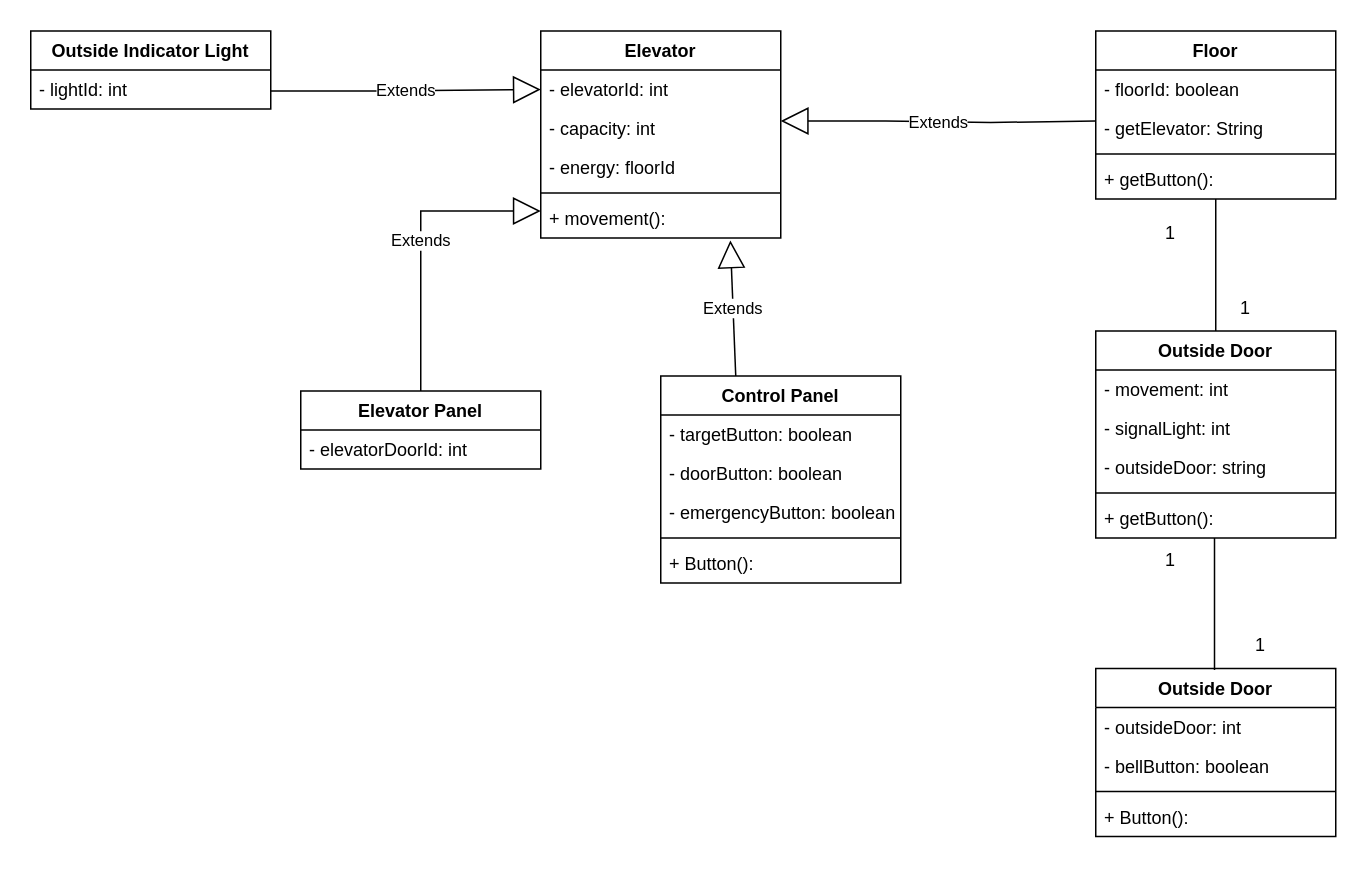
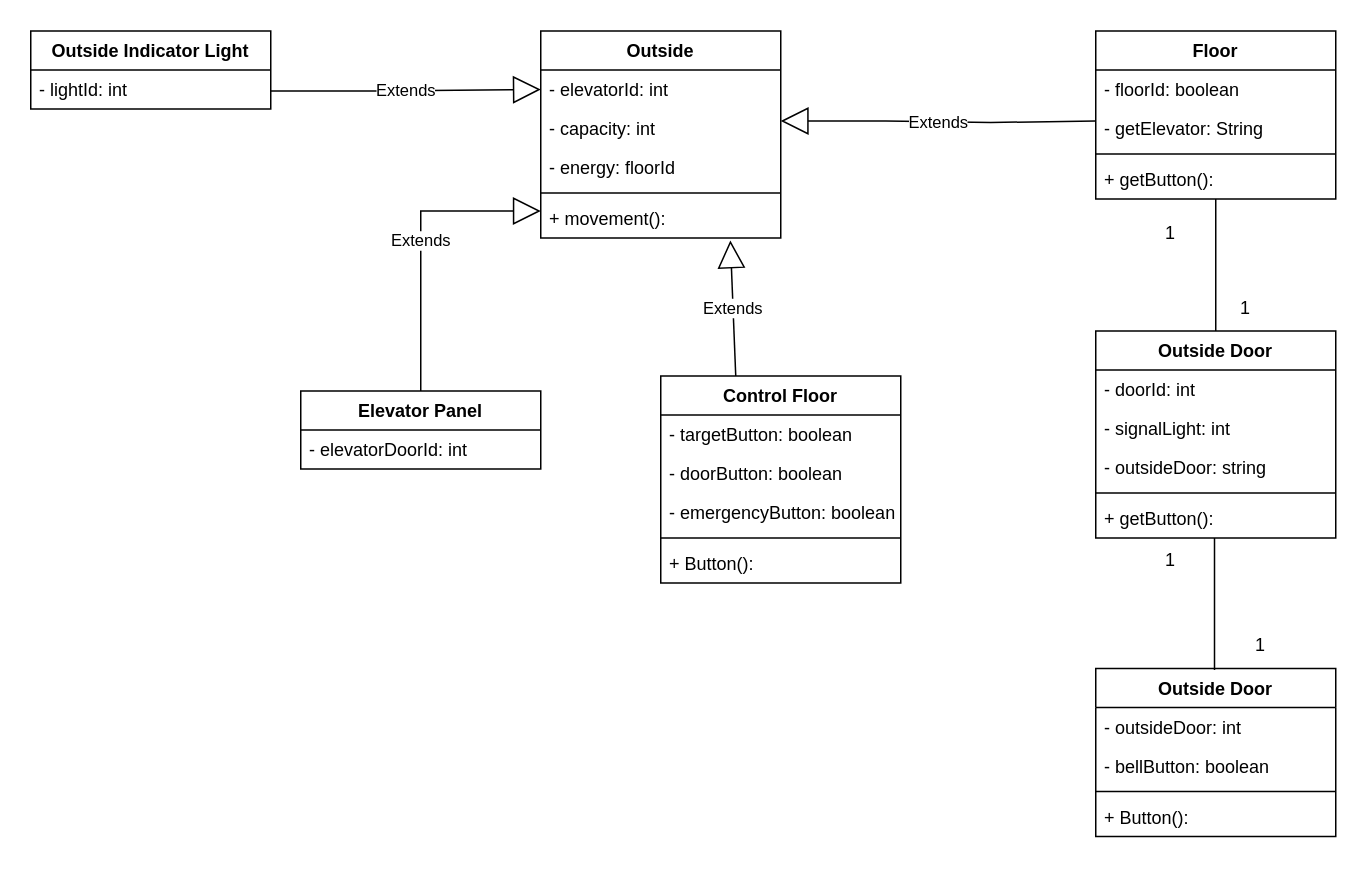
  <mxCell id="0" />
  <mxCell id="1" parent="0" />
- <mxCell id="2" value="Elevator" style="swimlane;fontStyle=1;align=center;verticalAlign=top;childLayout=stackLayout;horizontal=1;startSize=26;horizontalStack=0;resizeParent=1;resizeParentMax=0;resizeLast=0;collapsible=1;marginBottom=0;" vertex="1" parent="1"><mxGeometry x="360" y="20" width="160" height="138" as="geometry"><mxRectangle x="470" y="40" width="90" height="30" as="alternateBounds" /></mxGeometry></mxCell>
+ <mxCell id="2" value="Outside" style="swimlane;fontStyle=1;align=center;verticalAlign=top;childLayout=stackLayout;horizontal=1;startSize=26;horizontalStack=0;resizeParent=1;resizeParentMax=0;resizeLast=0;collapsible=1;marginBottom=0;" vertex="1" parent="1"><mxGeometry x="360" y="20" width="160" height="138" as="geometry"><mxRectangle x="470" y="40" width="90" height="30" as="alternateBounds" /></mxGeometry></mxCell>
  <mxCell id="3" value="- elevatorId: int" style="text;strokeColor=none;fillColor=none;align=left;verticalAlign=top;spacingLeft=4;spacingRight=4;overflow=hidden;rotatable=0;points=[[0,0.5],[1,0.5]];portConstraint=eastwest;" vertex="1" parent="2"><mxGeometry y="26" width="160" height="26" as="geometry" /></mxCell>
  <mxCell id="4" value="- capacity: int" style="text;strokeColor=none;fillColor=none;align=left;verticalAlign=top;spacingLeft=4;spacingRight=4;overflow=hidden;rotatable=0;points=[[0,0.5],[1,0.5]];portConstraint=eastwest;" vertex="1" parent="2"><mxGeometry y="52" width="160" height="26" as="geometry" /></mxCell>
  <mxCell id="5" value="- energy: floorId" style="text;strokeColor=none;fillColor=none;align=left;verticalAlign=top;spacingLeft=4;spacingRight=4;overflow=hidden;rotatable=0;points=[[0,0.5],[1,0.5]];portConstraint=eastwest;" vertex="1" parent="2"><mxGeometry y="78" width="160" height="26" as="geometry" /></mxCell>
  <mxCell id="6" value="" style="line;strokeWidth=1;fillColor=none;align=left;verticalAlign=middle;spacingTop=-1;spacingLeft=3;spacingRight=3;rotatable=0;labelPosition=right;points=[];portConstraint=eastwest;strokeColor=inherit;" vertex="1" parent="2"><mxGeometry y="104" width="160" height="8" as="geometry" /></mxCell>
  <mxCell id="7" value="+ movement(): " style="text;strokeColor=none;fillColor=none;align=left;verticalAlign=top;spacingLeft=4;spacingRight=4;overflow=hidden;rotatable=0;points=[[0,0.5],[1,0.5]];portConstraint=eastwest;" vertex="1" parent="2"><mxGeometry y="112" width="160" height="26" as="geometry" /></mxCell>
  <mxCell id="8" value="Outside Indicator Light" style="swimlane;fontStyle=1;align=center;verticalAlign=top;childLayout=stackLayout;horizontal=1;startSize=26;horizontalStack=0;resizeParent=1;resizeParentMax=0;resizeLast=0;collapsible=1;marginBottom=0;" vertex="1" parent="1"><mxGeometry x="20" y="20" width="160" height="52" as="geometry" /></mxCell>
  <mxCell id="9" value="- lightId: int" style="text;strokeColor=none;fillColor=none;align=left;verticalAlign=top;spacingLeft=4;spacingRight=4;overflow=hidden;rotatable=0;points=[[0,0.5],[1,0.5]];portConstraint=eastwest;" vertex="1" parent="8"><mxGeometry y="26" width="160" height="26" as="geometry" /></mxCell>
  <mxCell id="10" value="Extends" style="endArrow=block;endSize=16;endFill=0;html=1;rounded=0;entryX=0;entryY=0.5;entryDx=0;entryDy=0;" edge="1" parent="1" target="3"><mxGeometry width="160" relative="1" as="geometry"><mxPoint x="180" y="60" as="sourcePoint" /><mxPoint x="340" y="60" as="targetPoint" /><Array as="points"><mxPoint x="250" y="60" /></Array></mxGeometry></mxCell>
  <mxCell id="11" value="Extends" style="endArrow=block;endSize=16;endFill=0;html=1;rounded=0;" edge="1" parent="1"><mxGeometry width="160" relative="1" as="geometry"><mxPoint x="730" y="80" as="sourcePoint" /><mxPoint x="520" y="80" as="targetPoint" /><Array as="points"><mxPoint x="660" y="81" /><mxPoint x="590" y="80" /></Array></mxGeometry></mxCell>
  <mxCell id="12" value="Floor" style="swimlane;fontStyle=1;align=center;verticalAlign=top;childLayout=stackLayout;horizontal=1;startSize=26;horizontalStack=0;resizeParent=1;resizeParentMax=0;resizeLast=0;collapsible=1;marginBottom=0;" vertex="1" parent="1"><mxGeometry x="730" y="20" width="160" height="112" as="geometry"><mxRectangle x="470" y="40" width="90" height="30" as="alternateBounds" /></mxGeometry></mxCell>
  <mxCell id="13" value="- floorId: boolean" style="text;strokeColor=none;fillColor=none;align=left;verticalAlign=top;spacingLeft=4;spacingRight=4;overflow=hidden;rotatable=0;points=[[0,0.5],[1,0.5]];portConstraint=eastwest;" vertex="1" parent="12"><mxGeometry y="26" width="160" height="26" as="geometry" /></mxCell>
  <mxCell id="14" value="- getElevator: String" style="text;strokeColor=none;fillColor=none;align=left;verticalAlign=top;spacingLeft=4;spacingRight=4;overflow=hidden;rotatable=0;points=[[0,0.5],[1,0.5]];portConstraint=eastwest;" vertex="1" parent="12"><mxGeometry y="52" width="160" height="26" as="geometry" /></mxCell>
  <mxCell id="15" value="" style="line;strokeWidth=1;fillColor=none;align=left;verticalAlign=middle;spacingTop=-1;spacingLeft=3;spacingRight=3;rotatable=0;labelPosition=right;points=[];portConstraint=eastwest;strokeColor=inherit;" vertex="1" parent="12"><mxGeometry y="78" width="160" height="8" as="geometry" /></mxCell>
  <mxCell id="16" value="+ getButton(): " style="text;strokeColor=none;fillColor=none;align=left;verticalAlign=top;spacingLeft=4;spacingRight=4;overflow=hidden;rotatable=0;points=[[0,0.5],[1,0.5]];portConstraint=eastwest;" vertex="1" parent="12"><mxGeometry y="86" width="160" height="26" as="geometry" /></mxCell>
  <mxCell id="17" value="Outside Door" style="swimlane;fontStyle=1;align=center;verticalAlign=top;childLayout=stackLayout;horizontal=1;startSize=26;horizontalStack=0;resizeParent=1;resizeParentMax=0;resizeLast=0;collapsible=1;marginBottom=0;" vertex="1" parent="1"><mxGeometry x="730" y="220" width="160" height="138" as="geometry"><mxRectangle x="470" y="40" width="90" height="30" as="alternateBounds" /></mxGeometry></mxCell>
- <mxCell id="18" value="- movement: int" style="text;strokeColor=none;fillColor=none;align=left;verticalAlign=top;spacingLeft=4;spacingRight=4;overflow=hidden;rotatable=0;points=[[0,0.5],[1,0.5]];portConstraint=eastwest;" vertex="1" parent="17"><mxGeometry y="26" width="160" height="26" as="geometry" /></mxCell>
+ <mxCell id="18" value="- doorId: int" style="text;strokeColor=none;fillColor=none;align=left;verticalAlign=top;spacingLeft=4;spacingRight=4;overflow=hidden;rotatable=0;points=[[0,0.5],[1,0.5]];portConstraint=eastwest;" vertex="1" parent="17"><mxGeometry y="26" width="160" height="26" as="geometry" /></mxCell>
  <mxCell id="19" value="- signalLight: int" style="text;strokeColor=none;fillColor=none;align=left;verticalAlign=top;spacingLeft=4;spacingRight=4;overflow=hidden;rotatable=0;points=[[0,0.5],[1,0.5]];portConstraint=eastwest;" vertex="1" parent="17"><mxGeometry y="52" width="160" height="26" as="geometry" /></mxCell>
  <mxCell id="20" value="- outsideDoor: string" style="text;strokeColor=none;fillColor=none;align=left;verticalAlign=top;spacingLeft=4;spacingRight=4;overflow=hidden;rotatable=0;points=[[0,0.5],[1,0.5]];portConstraint=eastwest;" vertex="1" parent="17"><mxGeometry y="78" width="160" height="26" as="geometry" /></mxCell>
  <mxCell id="21" value="" style="line;strokeWidth=1;fillColor=none;align=left;verticalAlign=middle;spacingTop=-1;spacingLeft=3;spacingRight=3;rotatable=0;labelPosition=right;points=[];portConstraint=eastwest;strokeColor=inherit;" vertex="1" parent="17"><mxGeometry y="104" width="160" height="8" as="geometry" /></mxCell>
  <mxCell id="22" value="+ getButton(): " style="text;strokeColor=none;fillColor=none;align=left;verticalAlign=top;spacingLeft=4;spacingRight=4;overflow=hidden;rotatable=0;points=[[0,0.5],[1,0.5]];portConstraint=eastwest;" vertex="1" parent="17"><mxGeometry y="112" width="160" height="26" as="geometry" /></mxCell>
  <mxCell id="23" value="Outside Door" style="swimlane;fontStyle=1;align=center;verticalAlign=top;childLayout=stackLayout;horizontal=1;startSize=26;horizontalStack=0;resizeParent=1;resizeParentMax=0;resizeLast=0;collapsible=1;marginBottom=0;" vertex="1" parent="1"><mxGeometry x="730" y="445" width="160" height="112" as="geometry"><mxRectangle x="470" y="40" width="90" height="30" as="alternateBounds" /></mxGeometry></mxCell>
  <mxCell id="24" value="- outsideDoor: int" style="text;strokeColor=none;fillColor=none;align=left;verticalAlign=top;spacingLeft=4;spacingRight=4;overflow=hidden;rotatable=0;points=[[0,0.5],[1,0.5]];portConstraint=eastwest;" vertex="1" parent="23"><mxGeometry y="26" width="160" height="26" as="geometry" /></mxCell>
  <mxCell id="25" value="- bellButton: boolean" style="text;strokeColor=none;fillColor=none;align=left;verticalAlign=top;spacingLeft=4;spacingRight=4;overflow=hidden;rotatable=0;points=[[0,0.5],[1,0.5]];portConstraint=eastwest;" vertex="1" parent="23"><mxGeometry y="52" width="160" height="26" as="geometry" /></mxCell>
  <mxCell id="26" value="" style="line;strokeWidth=1;fillColor=none;align=left;verticalAlign=middle;spacingTop=-1;spacingLeft=3;spacingRight=3;rotatable=0;labelPosition=right;points=[];portConstraint=eastwest;strokeColor=inherit;" vertex="1" parent="23"><mxGeometry y="78" width="160" height="8" as="geometry" /></mxCell>
  <mxCell id="27" value="+ Button(): " style="text;strokeColor=none;fillColor=none;align=left;verticalAlign=top;spacingLeft=4;spacingRight=4;overflow=hidden;rotatable=0;points=[[0,0.5],[1,0.5]];portConstraint=eastwest;" vertex="1" parent="23"><mxGeometry y="86" width="160" height="26" as="geometry" /></mxCell>
  <mxCell id="28" value="" style="endArrow=none;html=1;rounded=0;" edge="1" parent="1" source="17"><mxGeometry width="50" height="50" relative="1" as="geometry"><mxPoint x="760" y="182" as="sourcePoint" /><mxPoint x="810" y="132" as="targetPoint" /></mxGeometry></mxCell>
  <mxCell id="29" value="1" style="text;html=1;strokeColor=none;fillColor=none;align=center;verticalAlign=middle;whiteSpace=wrap;rounded=0;" vertex="1" parent="1"><mxGeometry x="750" y="140" width="60" height="30" as="geometry" /></mxCell>
  <mxCell id="30" value="1" style="text;html=1;strokeColor=none;fillColor=none;align=center;verticalAlign=middle;whiteSpace=wrap;rounded=0;" vertex="1" parent="1"><mxGeometry x="800" y="190" width="60" height="30" as="geometry" /></mxCell>
  <mxCell id="31" value="1" style="text;html=1;strokeColor=none;fillColor=none;align=center;verticalAlign=middle;whiteSpace=wrap;rounded=0;" vertex="1" parent="1"><mxGeometry x="750" y="358" width="60" height="30" as="geometry" /></mxCell>
  <mxCell id="32" value="1" style="text;html=1;strokeColor=none;fillColor=none;align=center;verticalAlign=middle;whiteSpace=wrap;rounded=0;" vertex="1" parent="1"><mxGeometry x="810" y="415" width="60" height="30" as="geometry" /></mxCell>
  <mxCell id="33" value="" style="endArrow=none;html=1;rounded=0;" edge="1" parent="1"><mxGeometry width="50" height="50" relative="1" as="geometry"><mxPoint x="809.17" y="446" as="sourcePoint" /><mxPoint x="809.17" y="358" as="targetPoint" /></mxGeometry></mxCell>
- <mxCell id="34" value="Control Panel" style="swimlane;fontStyle=1;align=center;verticalAlign=top;childLayout=stackLayout;horizontal=1;startSize=26;horizontalStack=0;resizeParent=1;resizeParentMax=0;resizeLast=0;collapsible=1;marginBottom=0;" vertex="1" parent="1"><mxGeometry x="440" y="250" width="160" height="138" as="geometry"><mxRectangle x="470" y="40" width="90" height="30" as="alternateBounds" /></mxGeometry></mxCell>
+ <mxCell id="34" value="Control Floor" style="swimlane;fontStyle=1;align=center;verticalAlign=top;childLayout=stackLayout;horizontal=1;startSize=26;horizontalStack=0;resizeParent=1;resizeParentMax=0;resizeLast=0;collapsible=1;marginBottom=0;" vertex="1" parent="1"><mxGeometry x="440" y="250" width="160" height="138" as="geometry"><mxRectangle x="470" y="40" width="90" height="30" as="alternateBounds" /></mxGeometry></mxCell>
  <mxCell id="35" value="- targetButton: boolean" style="text;strokeColor=none;fillColor=none;align=left;verticalAlign=top;spacingLeft=4;spacingRight=4;overflow=hidden;rotatable=0;points=[[0,0.5],[1,0.5]];portConstraint=eastwest;" vertex="1" parent="34"><mxGeometry y="26" width="160" height="26" as="geometry" /></mxCell>
  <mxCell id="36" value="- doorButton: boolean" style="text;strokeColor=none;fillColor=none;align=left;verticalAlign=top;spacingLeft=4;spacingRight=4;overflow=hidden;rotatable=0;points=[[0,0.5],[1,0.5]];portConstraint=eastwest;" vertex="1" parent="34"><mxGeometry y="52" width="160" height="26" as="geometry" /></mxCell>
  <mxCell id="37" value="- emergencyButton: boolean" style="text;strokeColor=none;fillColor=none;align=left;verticalAlign=top;spacingLeft=4;spacingRight=4;overflow=hidden;rotatable=0;points=[[0,0.5],[1,0.5]];portConstraint=eastwest;" vertex="1" parent="34"><mxGeometry y="78" width="160" height="26" as="geometry" /></mxCell>
  <mxCell id="38" value="" style="line;strokeWidth=1;fillColor=none;align=left;verticalAlign=middle;spacingTop=-1;spacingLeft=3;spacingRight=3;rotatable=0;labelPosition=right;points=[];portConstraint=eastwest;strokeColor=inherit;" vertex="1" parent="34"><mxGeometry y="104" width="160" height="8" as="geometry" /></mxCell>
  <mxCell id="39" value="+ Button(): " style="text;strokeColor=none;fillColor=none;align=left;verticalAlign=top;spacingLeft=4;spacingRight=4;overflow=hidden;rotatable=0;points=[[0,0.5],[1,0.5]];portConstraint=eastwest;" vertex="1" parent="34"><mxGeometry y="112" width="160" height="26" as="geometry" /></mxCell>
  <mxCell id="40" value="Extends" style="endArrow=block;endSize=16;endFill=0;html=1;rounded=0;entryX=0.79;entryY=1.064;entryDx=0;entryDy=0;entryPerimeter=0;" edge="1" parent="1" target="7"><mxGeometry width="160" relative="1" as="geometry"><mxPoint x="490" y="250" as="sourcePoint" /><mxPoint x="690" y="204.5" as="targetPoint" /><Array as="points" /></mxGeometry></mxCell>
  <mxCell id="41" value="Elevator Panel" style="swimlane;fontStyle=1;align=center;verticalAlign=top;childLayout=stackLayout;horizontal=1;startSize=26;horizontalStack=0;resizeParent=1;resizeParentMax=0;resizeLast=0;collapsible=1;marginBottom=0;" vertex="1" parent="1"><mxGeometry x="200" y="260" width="160" height="52" as="geometry"><mxRectangle x="470" y="40" width="90" height="30" as="alternateBounds" /></mxGeometry></mxCell>
  <mxCell id="42" value="- elevatorDoorId: int" style="text;strokeColor=none;fillColor=none;align=left;verticalAlign=top;spacingLeft=4;spacingRight=4;overflow=hidden;rotatable=0;points=[[0,0.5],[1,0.5]];portConstraint=eastwest;" vertex="1" parent="41"><mxGeometry y="26" width="160" height="26" as="geometry" /></mxCell>
  <mxCell id="43" value="Extends" style="endArrow=block;endSize=16;endFill=0;html=1;rounded=0;exitX=0.5;exitY=0;exitDx=0;exitDy=0;" edge="1" parent="1" source="41"><mxGeometry width="160" relative="1" as="geometry"><mxPoint x="260" y="205.5" as="sourcePoint" /><mxPoint x="360" y="140" as="targetPoint" /><Array as="points"><mxPoint x="280" y="140" /></Array></mxGeometry></mxCell>
